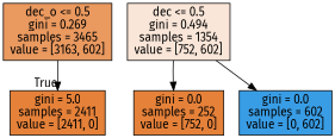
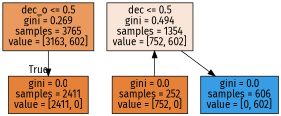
  digraph {
    fontname="Fira Sans"
    node [color=black fillcolor="#e58139" fontname="Fira Sans" shape=box style=filled]
    edge [fontname="Fira Sans"]
-   n1 [fillcolor="#ea995f" label="dec_o <= 0.5\ngini = 0.269\nsamples = 3465\nvalue = [3163, 602]"]
-   n2 [label="gini = 5.0\nsamples = 2411\nvalue = [2411, 0]"]
+   n1 [fillcolor="#ea995f" label="dec_o <= 0.5\ngini = 0.269\nsamples = 3765\nvalue = [3163, 602]"]
+   n2 [label="gini = 0.0\nsamples = 2411\nvalue = [2411, 0]"]
    n3 [fillcolor="#fae6d8" label="dec <= 0.5\ngini = 0.494\nsamples = 1354\nvalue = [752, 602]"]
    n4 [label="gini = 0.0\nsamples = 252\nvalue = [752, 0]"]
-   n5 [fillcolor="#399de5" label="gini = 0.0\nsamples = 602\nvalue = [0, 602]"]
+   n5 [fillcolor="#399de5" label="gini = 0.0\nsamples = 606\nvalue = [0, 602]"]
    n1 -> n2 [headlabel=True labelangle=45 labeldistance=2.5]
-   n3 -> n4
+   n4 -> n3
    n3 -> n5
  }
